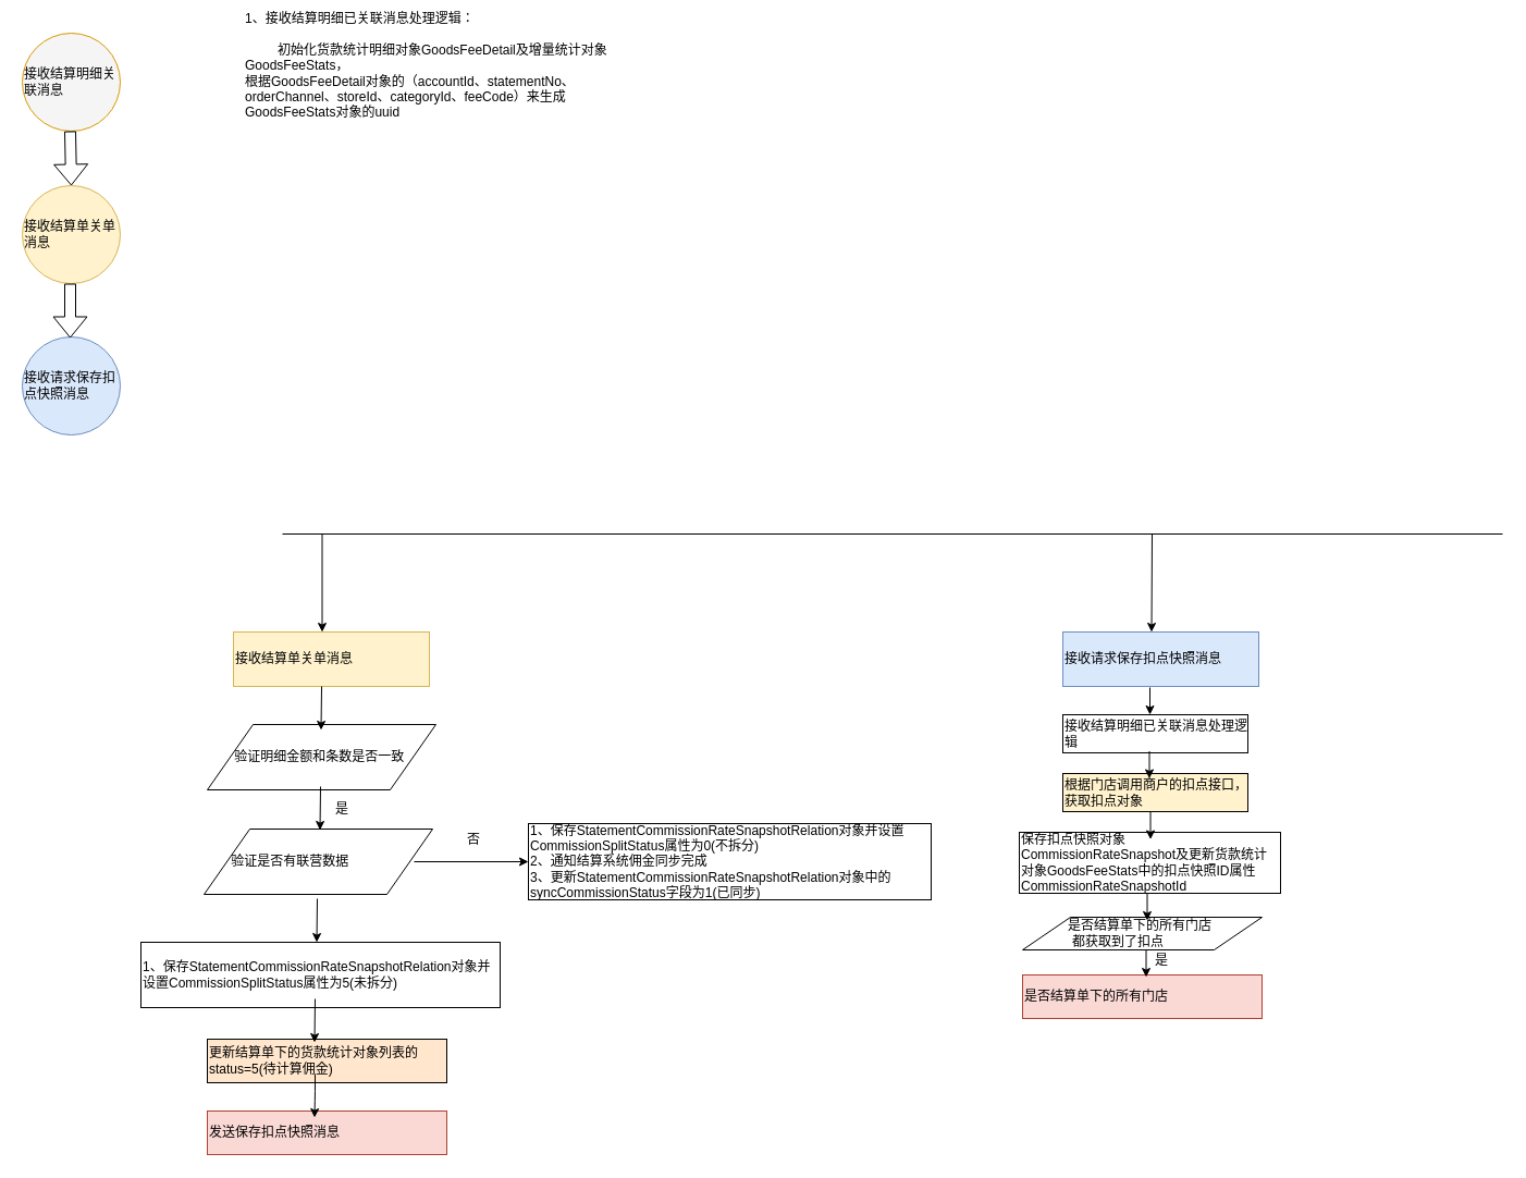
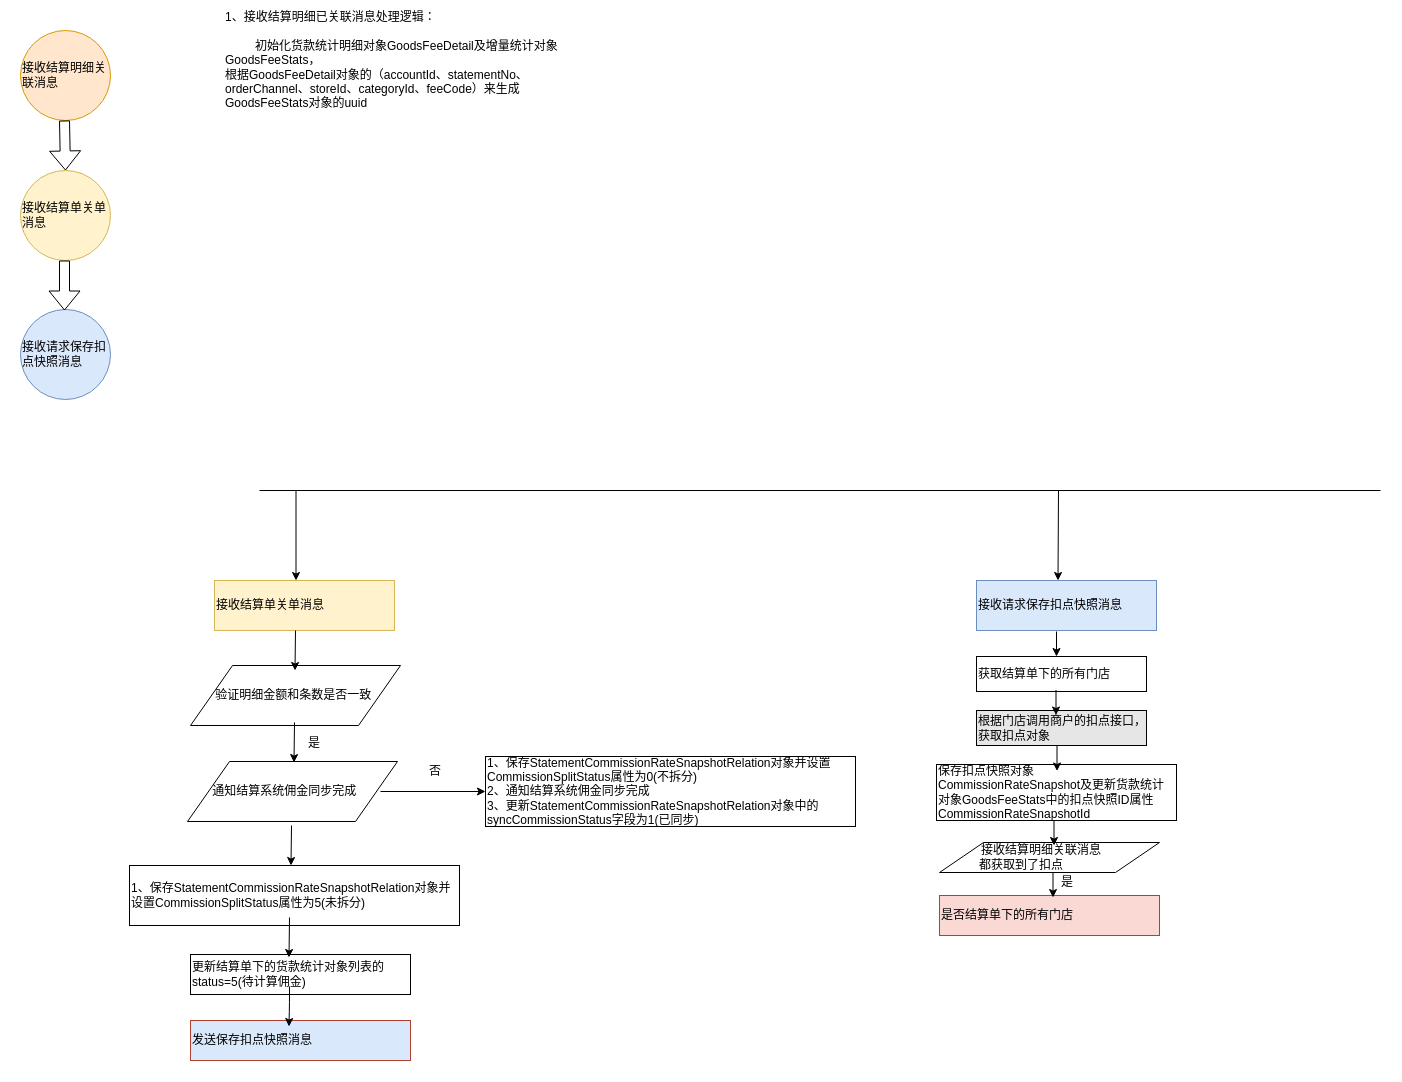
  <mxCell id="0" />
  <mxCell id="1" parent="0" />
- <mxCell id="2" value="接收结算明细关联消息" style="ellipse;whiteSpace=wrap;html=1;aspect=fixed;align=left;fillColor=#f5f5f5;strokeColor=#d79b00;" vertex="1" parent="1"><mxGeometry x="20" y="30" width="90" height="90" as="geometry" /></mxCell>
+ <mxCell id="2" value="接收结算明细关联消息" style="ellipse;whiteSpace=wrap;html=1;aspect=fixed;align=left;fillColor=#ffe6cc;strokeColor=#d79b00;" vertex="1" parent="1"><mxGeometry x="20" y="30" width="90" height="90" as="geometry" /></mxCell>
  <mxCell id="3" value="接收结算单关单消息" style="ellipse;whiteSpace=wrap;html=1;aspect=fixed;align=left;fillColor=#fff2cc;strokeColor=#d6b656;" vertex="1" parent="1"><mxGeometry x="20" y="170" width="90" height="90" as="geometry" /></mxCell>
  <mxCell id="4" value="" style="shape=flexArrow;endArrow=classic;html=1;" edge="1" parent="1"><mxGeometry width="50" height="50" relative="1" as="geometry"><mxPoint x="64" y="120" as="sourcePoint" /><mxPoint x="65" y="170" as="targetPoint" /></mxGeometry></mxCell>
  <mxCell id="5" value="&lt;div align=&quot;left&quot;&gt;1、接收结算明细已关联消息处理逻辑：&lt;br&gt;&lt;/div&gt;&lt;br&gt;&lt;div align=&quot;left&quot;&gt;&amp;nbsp;&amp;nbsp;&amp;nbsp;&amp;nbsp;&amp;nbsp;&amp;nbsp;&amp;nbsp;&amp;nbsp; 初始化货款统计明细对象&lt;span&gt;GoodsFeeDetail及增量统计对象&lt;/span&gt;&lt;span&gt;GoodsFeeStats，&lt;/span&gt;&lt;/div&gt;&lt;div align=&quot;left&quot;&gt;根据&lt;span&gt;GoodsFeeDetail对象的（accountId、statementNo、orderChannel、storeId、categoryId、feeCode）来生成&lt;/span&gt;&lt;span&gt;GoodsFeeStats对象的uuid&lt;/span&gt;&lt;/div&gt;&lt;div align=&quot;left&quot;&gt;&lt;span&gt;&lt;br&gt;&lt;/span&gt;&lt;/div&gt;&lt;br&gt;&lt;div align=&quot;left&quot;&gt;&lt;span&gt;&lt;br&gt;&lt;/span&gt;&lt;/div&gt;&lt;div align=&quot;left&quot;&gt;&lt;span&gt;&lt;br&gt;&lt;/span&gt;&lt;/div&gt;&lt;div align=&quot;left&quot;&gt;&lt;span&gt;&lt;br&gt;&lt;/span&gt;&lt;/div&gt;&lt;div align=&quot;left&quot;&gt;&lt;span&gt;&lt;br&gt;&lt;/span&gt;&lt;/div&gt;" style="text;html=1;strokeColor=none;fillColor=none;spacing=5;spacingTop=-20;whiteSpace=wrap;overflow=hidden;rounded=0;align=left;" vertex="1" parent="1"><mxGeometry x="220" y="20" width="357" height="100" as="geometry" /></mxCell>
  <mxCell id="6" value="" style="endArrow=none;html=1;" edge="1" parent="1"><mxGeometry width="50" height="50" relative="1" as="geometry"><mxPoint x="259" y="490" as="sourcePoint" /><mxPoint x="1380" y="490" as="targetPoint" /></mxGeometry></mxCell>
  <mxCell id="7" value="" style="endArrow=classic;html=1;" edge="1" parent="1"><mxGeometry width="50" height="50" relative="1" as="geometry"><mxPoint x="295.5" y="490" as="sourcePoint" /><mxPoint x="295.5" y="580" as="targetPoint" /></mxGeometry></mxCell>
  <mxCell id="8" value="接收结算单关单消息" style="rounded=0;whiteSpace=wrap;html=1;align=left;fillColor=#fff2cc;strokeColor=#d6b656;" vertex="1" parent="1"><mxGeometry x="214" y="580" width="180" height="50" as="geometry" /></mxCell>
  <mxCell id="9" value="&lt;div align=&quot;right&quot;&gt;&amp;nbsp;&amp;nbsp;&amp;nbsp;&amp;nbsp;&amp;nbsp;&amp;nbsp; 验证明细金额和条数是否一致&lt;/div&gt;" style="shape=parallelogram;perimeter=parallelogramPerimeter;whiteSpace=wrap;html=1;align=left;" vertex="1" parent="1"><mxGeometry x="190" y="665" width="210" height="60" as="geometry" /></mxCell>
- <mxCell id="10" value="&lt;div align=&quot;right&quot;&gt;&amp;nbsp;&amp;nbsp;&amp;nbsp;&amp;nbsp;&amp;nbsp;&amp;nbsp; 验证是否有联营数据&lt;/div&gt;" style="shape=parallelogram;perimeter=parallelogramPerimeter;whiteSpace=wrap;html=1;align=left;" vertex="1" parent="1"><mxGeometry x="187" y="761" width="210" height="60" as="geometry" /></mxCell>
+ <mxCell id="10" value="&lt;div align=&quot;right&quot;&gt;&amp;nbsp;&amp;nbsp;&amp;nbsp;&amp;nbsp;&amp;nbsp;&amp;nbsp; 通知结算系统佣金同步完成&lt;/div&gt;" style="shape=parallelogram;perimeter=parallelogramPerimeter;whiteSpace=wrap;html=1;align=left;" vertex="1" parent="1"><mxGeometry x="187" y="761" width="210" height="60" as="geometry" /></mxCell>
  <mxCell id="11" value="" style="endArrow=classic;html=1;" edge="1" parent="1"><mxGeometry width="50" height="50" relative="1" as="geometry"><mxPoint x="295" y="630" as="sourcePoint" /><mxPoint x="294.5" y="670" as="targetPoint" /></mxGeometry></mxCell>
  <mxCell id="12" value="" style="endArrow=classic;html=1;" edge="1" parent="1"><mxGeometry width="50" height="50" relative="1" as="geometry"><mxPoint x="294" y="722" as="sourcePoint" /><mxPoint x="293.5" y="762" as="targetPoint" /></mxGeometry></mxCell>
  <mxCell id="13" value="1、保存&lt;span&gt;StatementCommissionRateSnapshotRelation&lt;/span&gt;对象并设置&lt;span&gt;CommissionSplitStatus属性为0(不拆分)&lt;br&gt;2、通知结算系统佣金同步完成&lt;br&gt;3、更新&lt;/span&gt;&lt;span&gt;StatementCommissionRateSnapshotRelation&lt;/span&gt;对象中的syncCommissionStatus字段为1(已同步)" style="rounded=0;whiteSpace=wrap;html=1;align=left;" vertex="1" parent="1"><mxGeometry x="485" y="756" width="370" height="70" as="geometry" /></mxCell>
  <mxCell id="14" value="" style="endArrow=classic;html=1;entryX=0;entryY=0.5;entryDx=0;entryDy=0;" edge="1" parent="1" target="13"><mxGeometry width="50" height="50" relative="1" as="geometry"><mxPoint x="380" y="791" as="sourcePoint" /><mxPoint x="460" y="791" as="targetPoint" /></mxGeometry></mxCell>
  <mxCell id="15" value="是" style="text;html=1;strokeColor=none;fillColor=none;align=center;verticalAlign=middle;whiteSpace=wrap;rounded=0;" vertex="1" parent="1"><mxGeometry x="294" y="733" width="40" height="20" as="geometry" /></mxCell>
  <mxCell id="16" value="否" style="text;html=1;strokeColor=none;fillColor=none;align=center;verticalAlign=middle;whiteSpace=wrap;rounded=0;" vertex="1" parent="1"><mxGeometry x="415" y="761" width="40" height="20" as="geometry" /></mxCell>
  <mxCell id="17" value="1、保存&lt;span&gt;StatementCommissionRateSnapshotRelation&lt;/span&gt;对象并设置&lt;span&gt;CommissionSplitStatus属性为5(未拆分)&lt;/span&gt;" style="rounded=0;whiteSpace=wrap;html=1;align=left;" vertex="1" parent="1"><mxGeometry x="129" y="865" width="330" height="60" as="geometry" /></mxCell>
- <mxCell id="18" value="更新结算单下的货款统计对象列表的status=5(待计算佣金)" style="rounded=0;whiteSpace=wrap;html=1;align=left;fillColor=#ffe6cc;" vertex="1" parent="1"><mxGeometry x="190" y="954" width="220" height="40" as="geometry" /></mxCell>
- <mxCell id="19" value="发送保存扣点快照消息" style="rounded=0;whiteSpace=wrap;html=1;align=left;fillColor=#fad9d5;strokeColor=#ae4132;" vertex="1" parent="1"><mxGeometry x="190" y="1020" width="220" height="40" as="geometry" /></mxCell>
+ <mxCell id="18" value="更新结算单下的货款统计对象列表的status=5(待计算佣金)" style="rounded=0;whiteSpace=wrap;html=1;align=left;" vertex="1" parent="1"><mxGeometry x="190" y="954" width="220" height="40" as="geometry" /></mxCell>
+ <mxCell id="19" value="发送保存扣点快照消息" style="rounded=0;whiteSpace=wrap;html=1;align=left;fillColor=#dae8fc;strokeColor=#ae4132;" vertex="1" parent="1"><mxGeometry x="190" y="1020" width="220" height="40" as="geometry" /></mxCell>
  <mxCell id="20" value="" style="endArrow=classic;html=1;" edge="1" parent="1"><mxGeometry width="50" height="50" relative="1" as="geometry"><mxPoint x="291" y="825" as="sourcePoint" /><mxPoint x="290.5" y="865" as="targetPoint" /></mxGeometry></mxCell>
  <mxCell id="21" value="" style="endArrow=classic;html=1;" edge="1" parent="1"><mxGeometry width="50" height="50" relative="1" as="geometry"><mxPoint x="289" y="917" as="sourcePoint" /><mxPoint x="288.5" y="957" as="targetPoint" /></mxGeometry></mxCell>
  <mxCell id="22" value="" style="endArrow=classic;html=1;" edge="1" parent="1"><mxGeometry width="50" height="50" relative="1" as="geometry"><mxPoint x="289" y="986" as="sourcePoint" /><mxPoint x="288.5" y="1026" as="targetPoint" /><Array as="points"><mxPoint x="289" y="1002" /></Array></mxGeometry></mxCell>
  <mxCell id="23" value="接收请求保存扣点快照消息" style="ellipse;whiteSpace=wrap;html=1;aspect=fixed;align=left;fillColor=#dae8fc;strokeColor=#6c8ebf;" vertex="1" parent="1"><mxGeometry x="20" y="309" width="90" height="90" as="geometry" /></mxCell>
  <mxCell id="24" value="" style="shape=flexArrow;endArrow=classic;html=1;" edge="1" parent="1"><mxGeometry width="50" height="50" relative="1" as="geometry"><mxPoint x="64" y="260" as="sourcePoint" /><mxPoint x="64" y="310" as="targetPoint" /></mxGeometry></mxCell>
  <mxCell id="25" value="" style="endArrow=classic;html=1;" edge="1" parent="1"><mxGeometry width="50" height="50" relative="1" as="geometry"><mxPoint x="1058" y="490" as="sourcePoint" /><mxPoint x="1057.5" y="580" as="targetPoint" /></mxGeometry></mxCell>
  <mxCell id="26" value="接收请求保存扣点快照消息" style="rounded=0;whiteSpace=wrap;html=1;align=left;fillColor=#dae8fc;strokeColor=#6c8ebf;" vertex="1" parent="1"><mxGeometry x="976" y="580" width="180" height="50" as="geometry" /></mxCell>
- <mxCell id="27" value="接收结算明细已关联消息处理逻辑" style="rounded=0;whiteSpace=wrap;html=1;align=left;" vertex="1" parent="1"><mxGeometry x="976" y="656" width="170" height="35" as="geometry" /></mxCell>
- <mxCell id="28" value="根据门店调用商户的扣点接口，获取扣点对象" style="rounded=0;whiteSpace=wrap;html=1;align=left;fillColor=#fff2cc;" vertex="1" parent="1"><mxGeometry x="976" y="710" width="170" height="35" as="geometry" /></mxCell>
+ <mxCell id="27" value="获取结算单下的所有门店" style="rounded=0;whiteSpace=wrap;html=1;align=left;" vertex="1" parent="1"><mxGeometry x="976" y="656" width="170" height="35" as="geometry" /></mxCell>
+ <mxCell id="28" value="根据门店调用商户的扣点接口，获取扣点对象" style="rounded=0;whiteSpace=wrap;html=1;align=left;fillColor=#E6E6E6;" vertex="1" parent="1"><mxGeometry x="976" y="710" width="170" height="35" as="geometry" /></mxCell>
  <mxCell id="29" value="保存扣点快照对象&lt;span&gt;CommissionRateSnapshot及更新货款统计对象GoodsFeeStats中的扣点快照ID属性&lt;/span&gt;&lt;span&gt;CommissionRateSnapshotId&lt;/span&gt;" style="rounded=0;whiteSpace=wrap;html=1;align=left;" vertex="1" parent="1"><mxGeometry x="936" y="764" width="240" height="56" as="geometry" /></mxCell>
- <mxCell id="30" value="&amp;nbsp;&amp;nbsp;&amp;nbsp;&amp;nbsp;&amp;nbsp;&amp;nbsp;&amp;nbsp;&amp;nbsp;&amp;nbsp;&amp;nbsp;&amp;nbsp; 是否结算单下的所有门店&lt;br&gt;&lt;div align=&quot;center&quot;&gt;都获取到了扣点&lt;/div&gt;" style="shape=parallelogram;perimeter=parallelogramPerimeter;whiteSpace=wrap;html=1;align=left;" vertex="1" parent="1"><mxGeometry x="939" y="842" width="220" height="30" as="geometry" /></mxCell>
+ <mxCell id="30" value="&amp;nbsp;&amp;nbsp;&amp;nbsp;&amp;nbsp;&amp;nbsp;&amp;nbsp;&amp;nbsp;&amp;nbsp;&amp;nbsp;&amp;nbsp;&amp;nbsp; 接收结算明细关联消息&lt;br&gt;&lt;div align=&quot;center&quot;&gt;都获取到了扣点&lt;/div&gt;" style="shape=parallelogram;perimeter=parallelogramPerimeter;whiteSpace=wrap;html=1;align=left;" vertex="1" parent="1"><mxGeometry x="939" y="842" width="220" height="30" as="geometry" /></mxCell>
  <mxCell id="31" value="是否结算单下的所有门店" style="rounded=0;whiteSpace=wrap;html=1;align=left;fillColor=#fad9d5;strokeColor=#ae4132;" vertex="1" parent="1"><mxGeometry x="939" y="895" width="220" height="40" as="geometry" /></mxCell>
  <mxCell id="32" value="" style="endArrow=classic;html=1;" edge="1" parent="1"><mxGeometry width="50" height="50" relative="1" as="geometry"><mxPoint x="1056" y="631" as="sourcePoint" /><mxPoint x="1056" y="656" as="targetPoint" /></mxGeometry></mxCell>
  <mxCell id="33" value="" style="endArrow=classic;html=1;" edge="1" parent="1"><mxGeometry width="50" height="50" relative="1" as="geometry"><mxPoint x="1055.5" y="689.5" as="sourcePoint" /><mxPoint x="1055.5" y="714.5" as="targetPoint" /></mxGeometry></mxCell>
  <mxCell id="34" value="" style="endArrow=classic;html=1;" edge="1" parent="1"><mxGeometry width="50" height="50" relative="1" as="geometry"><mxPoint x="1056.5" y="745.5" as="sourcePoint" /><mxPoint x="1056.5" y="770.5" as="targetPoint" /></mxGeometry></mxCell>
  <mxCell id="35" value="" style="endArrow=classic;html=1;" edge="1" parent="1"><mxGeometry width="50" height="50" relative="1" as="geometry"><mxPoint x="1053.5" y="820" as="sourcePoint" /><mxPoint x="1053.5" y="845" as="targetPoint" /></mxGeometry></mxCell>
  <mxCell id="36" value="" style="endArrow=classic;html=1;" edge="1" parent="1"><mxGeometry width="50" height="50" relative="1" as="geometry"><mxPoint x="1052.5" y="872" as="sourcePoint" /><mxPoint x="1052.5" y="897" as="targetPoint" /></mxGeometry></mxCell>
  <mxCell id="37" value="是" style="text;html=1;strokeColor=none;fillColor=none;align=center;verticalAlign=middle;whiteSpace=wrap;rounded=0;" vertex="1" parent="1"><mxGeometry x="1047" y="872" width="40" height="20" as="geometry" /></mxCell>
